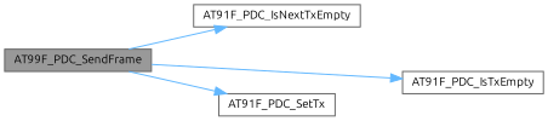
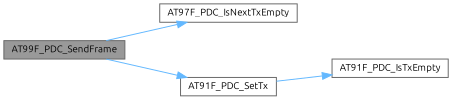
  digraph {
    fontname=Ubuntu
    rankdir=LR
    node [color=grey40 fillcolor=white fontname=Ubuntu fontsize=10 shape=box style=filled]
    edge [color=steelblue1 fontname=Ubuntu fontsize=10 labelfontname=Helvetica labelfontsize=10 style=solid]
    n1 [color=gray40 fillcolor=grey60 fontcolor=black height=0.2 label=AT99F_PDC_SendFrame width=0.4]
-   n2 [height=0.2 label=AT91F_PDC_IsNextTxEmpty width=0.4]
+   n2 [height=0.2 label=AT97F_PDC_IsNextTxEmpty width=0.4]
    n3 [height=0.2 label=AT91F_PDC_IsTxEmpty width=0.4]
    n4 [height=0.2 label=AT91F_PDC_SetTx width=0.4]
    n1 -> n2
-   n1 -> n3
+   n4 -> n3
    n1 -> n4
  }
